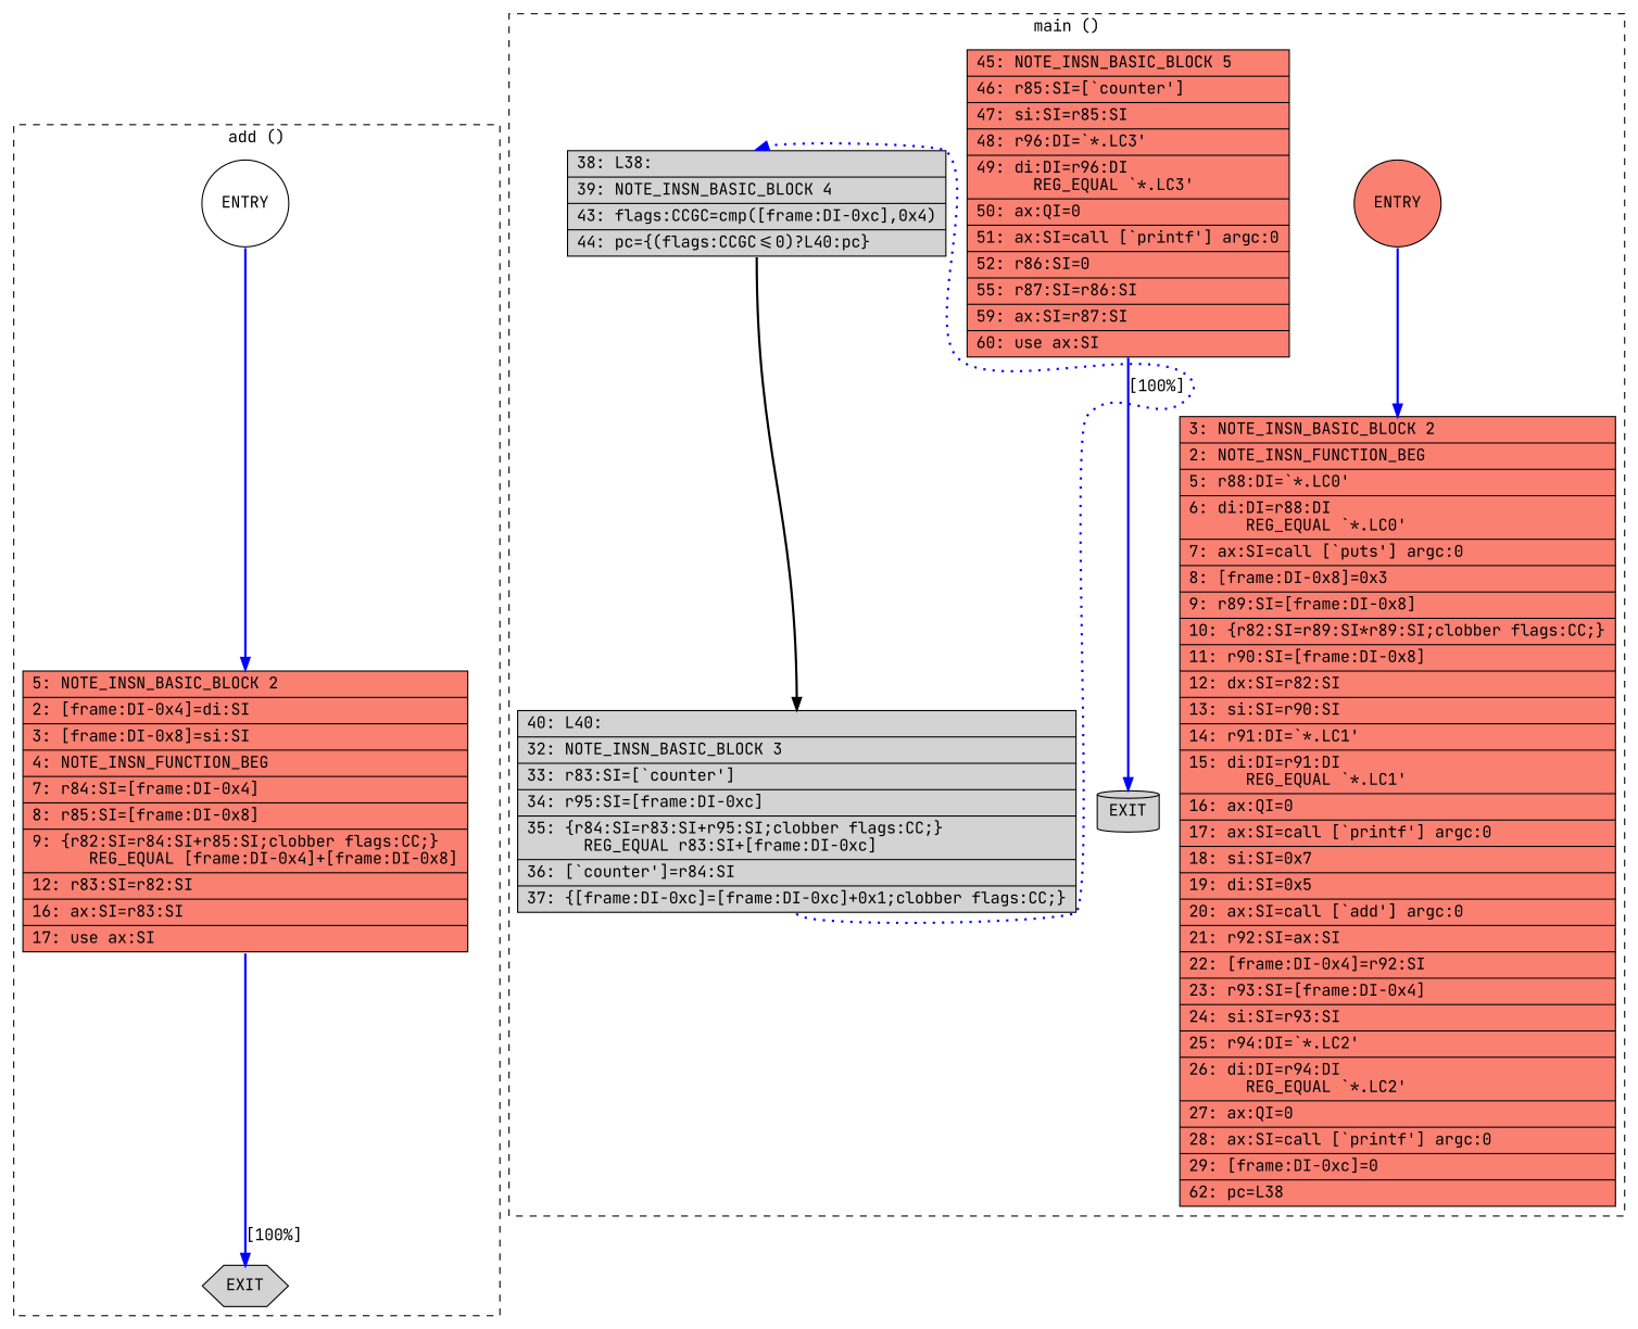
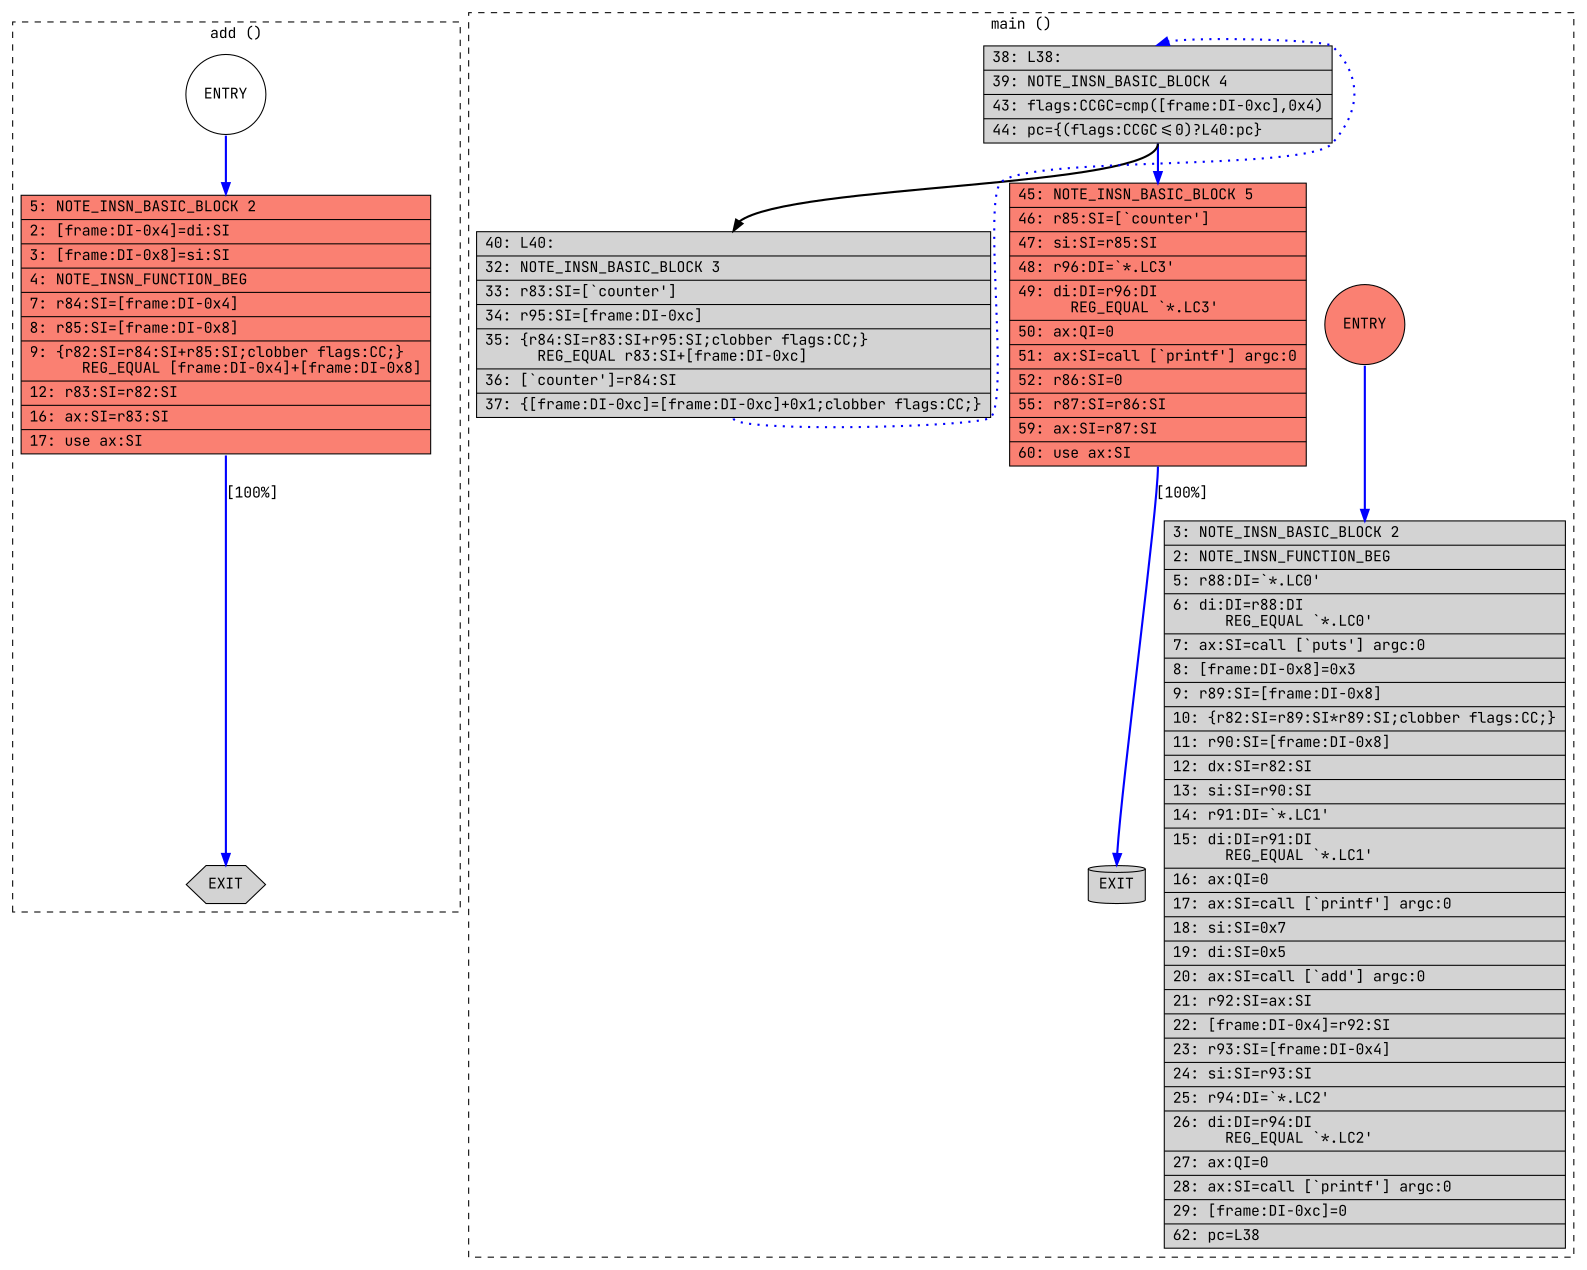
  digraph {
    fontname="JetBrains Mono"
    node [fillcolor=lightgrey fontname="JetBrains Mono" shape=record style=filled]
    edge [color=blue constraint=true fontname="JetBrains Mono" headport=n style="solid,bold" tailport=s weight=100]
    n1 [fillcolor=white label=ENTRY shape=circle]
    n2 [fillcolor=salmon label="{\ \ \ \ 5:\ NOTE_INSN_BASIC_BLOCK\ 2\l|\ \ \ \ 2:\ [frame:DI-0x4]=di:SI\l|\ \ \ \ 3:\ [frame:DI-0x8]=si:SI\l|\ \ \ \ 4:\ NOTE_INSN_FUNCTION_BEG\l|\ \ \ \ 7:\ r84:SI=[frame:DI-0x4]\l|\ \ \ \ 8:\ r85:SI=[frame:DI-0x8]\l|\ \ \ \ 9:\ \{r82:SI=r84:SI+r85:SI;clobber\ flags:CC;\}\l\ \ \ \ \ \ REG_EQUAL\ [frame:DI-0x4]+[frame:DI-0x8]\l|\ \ \ 12:\ r83:SI=r82:SI\l|\ \ \ 16:\ ax:SI=r83:SI\l|\ \ \ 17:\ use\ ax:SI\l}"]
    n3 [label=EXIT shape=hexagon]
    n4 [fillcolor=salmon label=ENTRY shape=circle]
-   n5 [fillcolor=salmon label="{\ \ \ \ 3:\ NOTE_INSN_BASIC_BLOCK\ 2\l|\ \ \ \ 2:\ NOTE_INSN_FUNCTION_BEG\l|\ \ \ \ 5:\ r88:DI=`*.LC0'\l|\ \ \ \ 6:\ di:DI=r88:DI\l\ \ \ \ \ \ REG_EQUAL\ `*.LC0'\l|\ \ \ \ 7:\ ax:SI=call\ [`puts']\ argc:0\l|\ \ \ \ 8:\ [frame:DI-0x8]=0x3\l|\ \ \ \ 9:\ r89:SI=[frame:DI-0x8]\l|\ \ \ 10:\ \{r82:SI=r89:SI*r89:SI;clobber\ flags:CC;\}\l|\ \ \ 11:\ r90:SI=[frame:DI-0x8]\l|\ \ \ 12:\ dx:SI=r82:SI\l|\ \ \ 13:\ si:SI=r90:SI\l|\ \ \ 14:\ r91:DI=`*.LC1'\l|\ \ \ 15:\ di:DI=r91:DI\l\ \ \ \ \ \ REG_EQUAL\ `*.LC1'\l|\ \ \ 16:\ ax:QI=0\l|\ \ \ 17:\ ax:SI=call\ [`printf']\ argc:0\l|\ \ \ 18:\ si:SI=0x7\l|\ \ \ 19:\ di:SI=0x5\l|\ \ \ 20:\ ax:SI=call\ [`add']\ argc:0\l|\ \ \ 21:\ r92:SI=ax:SI\l|\ \ \ 22:\ [frame:DI-0x4]=r92:SI\l|\ \ \ 23:\ r93:SI=[frame:DI-0x4]\l|\ \ \ 24:\ si:SI=r93:SI\l|\ \ \ 25:\ r94:DI=`*.LC2'\l|\ \ \ 26:\ di:DI=r94:DI\l\ \ \ \ \ \ REG_EQUAL\ `*.LC2'\l|\ \ \ 27:\ ax:QI=0\l|\ \ \ 28:\ ax:SI=call\ [`printf']\ argc:0\l|\ \ \ 29:\ [frame:DI-0xc]=0\l|\ \ \ 62:\ pc=L38\l}"]
+   n5 [label="{\ \ \ \ 3:\ NOTE_INSN_BASIC_BLOCK\ 2\l|\ \ \ \ 2:\ NOTE_INSN_FUNCTION_BEG\l|\ \ \ \ 5:\ r88:DI=`*.LC0'\l|\ \ \ \ 6:\ di:DI=r88:DI\l\ \ \ \ \ \ REG_EQUAL\ `*.LC0'\l|\ \ \ \ 7:\ ax:SI=call\ [`puts']\ argc:0\l|\ \ \ \ 8:\ [frame:DI-0x8]=0x3\l|\ \ \ \ 9:\ r89:SI=[frame:DI-0x8]\l|\ \ \ 10:\ \{r82:SI=r89:SI*r89:SI;clobber\ flags:CC;\}\l|\ \ \ 11:\ r90:SI=[frame:DI-0x8]\l|\ \ \ 12:\ dx:SI=r82:SI\l|\ \ \ 13:\ si:SI=r90:SI\l|\ \ \ 14:\ r91:DI=`*.LC1'\l|\ \ \ 15:\ di:DI=r91:DI\l\ \ \ \ \ \ REG_EQUAL\ `*.LC1'\l|\ \ \ 16:\ ax:QI=0\l|\ \ \ 17:\ ax:SI=call\ [`printf']\ argc:0\l|\ \ \ 18:\ si:SI=0x7\l|\ \ \ 19:\ di:SI=0x5\l|\ \ \ 20:\ ax:SI=call\ [`add']\ argc:0\l|\ \ \ 21:\ r92:SI=ax:SI\l|\ \ \ 22:\ [frame:DI-0x4]=r92:SI\l|\ \ \ 23:\ r93:SI=[frame:DI-0x4]\l|\ \ \ 24:\ si:SI=r93:SI\l|\ \ \ 25:\ r94:DI=`*.LC2'\l|\ \ \ 26:\ di:DI=r94:DI\l\ \ \ \ \ \ REG_EQUAL\ `*.LC2'\l|\ \ \ 27:\ ax:QI=0\l|\ \ \ 28:\ ax:SI=call\ [`printf']\ argc:0\l|\ \ \ 29:\ [frame:DI-0xc]=0\l|\ \ \ 62:\ pc=L38\l}"]
    n6 [label=EXIT shape=cylinder]
    n7 [label="{\ \ \ 38:\ L38:\l|\ \ \ 39:\ NOTE_INSN_BASIC_BLOCK\ 4\l|\ \ \ 43:\ flags:CCGC=cmp([frame:DI-0xc],0x4)\l|\ \ \ 44:\ pc=\{(flags:CCGC\<=0)?L40:pc\}\l}"]
    n8 [fillcolor=salmon label="{\ \ \ 45:\ NOTE_INSN_BASIC_BLOCK\ 5\l|\ \ \ 46:\ r85:SI=[`counter']\l|\ \ \ 47:\ si:SI=r85:SI\l|\ \ \ 48:\ r96:DI=`*.LC3'\l|\ \ \ 49:\ di:DI=r96:DI\l\ \ \ \ \ \ REG_EQUAL\ `*.LC3'\l|\ \ \ 50:\ ax:QI=0\l|\ \ \ 51:\ ax:SI=call\ [`printf']\ argc:0\l|\ \ \ 52:\ r86:SI=0\l|\ \ \ 55:\ r87:SI=r86:SI\l|\ \ \ 59:\ ax:SI=r87:SI\l|\ \ \ 60:\ use\ ax:SI\l}"]
    n9 [label="{\ \ \ 40:\ L40:\l|\ \ \ 32:\ NOTE_INSN_BASIC_BLOCK\ 3\l|\ \ \ 33:\ r83:SI=[`counter']\l|\ \ \ 34:\ r95:SI=[frame:DI-0xc]\l|\ \ \ 35:\ \{r84:SI=r83:SI+r95:SI;clobber\ flags:CC;\}\l\ \ \ \ \ \ REG_EQUAL\ r83:SI+[frame:DI-0xc]\l|\ \ \ 36:\ [`counter']=r84:SI\l|\ \ \ 37:\ \{[frame:DI-0xc]=[frame:DI-0xc]+0x1;clobber\ flags:CC;\}\l}"]
    subgraph cluster_1 {
      color=black
      label="add ()"
      style=dashed
      n1
      n2
      n3
    }
    subgraph cluster_2 {
      color=black
      label="main ()"
      style=dashed
      n4
      n5
      n6
      n7
      n8
      n9
    }
    n1 -> n2
    n1 -> n3 [style=invis color="" weight=""]
    n2 -> n3 [label="[100%]"]
    n4 -> n5
    n4 -> n6 [style=invis color="" weight=""]
+   n7 -> n8
    n7 -> n9 [color=black weight=10]
    n8 -> n6 [label="[100%]"]
    n9 -> n7 [constraint=false style="dotted,bold" weight=10]
  }
